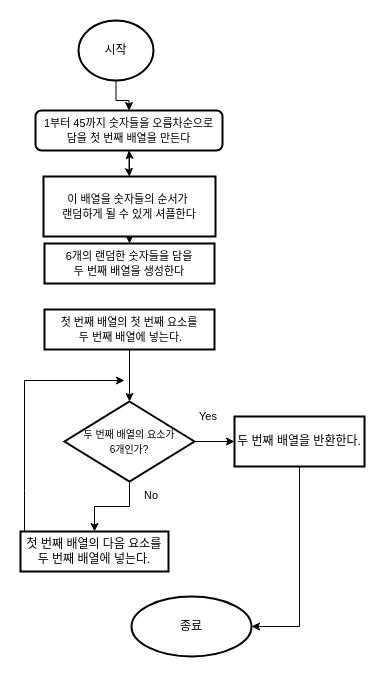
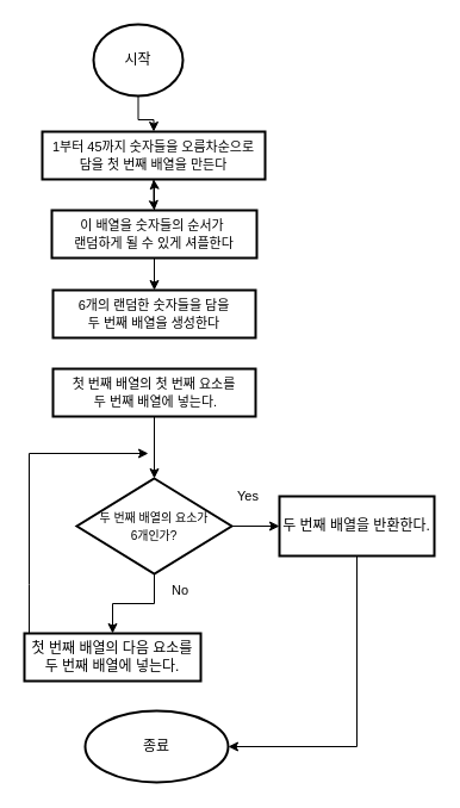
  <mxCell id="0" />
  <mxCell id="1" parent="0" />
  <mxCell id="2" value="" style="edgeStyle=orthogonalEdgeStyle;rounded=0;orthogonalLoop=1;jettySize=auto;html=1;" edge="1" parent="1" source="3" target="5"><mxGeometry relative="1" as="geometry" /></mxCell>
  <mxCell id="3" value="시작" style="strokeWidth=2;html=1;shape=mxgraph.flowchart.start_1;whiteSpace=wrap;" vertex="1" parent="1"><mxGeometry x="78" y="20" width="75" height="60" as="geometry" /></mxCell>
  <mxCell id="4" value="" style="edgeStyle=orthogonalEdgeStyle;rounded=0;orthogonalLoop=1;jettySize=auto;html=1;fontSize=11;" edge="1" parent="1" source="5" target="8"><mxGeometry relative="1" as="geometry" /></mxCell>
- <mxCell id="5" value="&lt;font style=&quot;font-size: 11px&quot;&gt;1부터 45까지 숫자들을 오름차순으로&lt;br&gt;담을 첫 번째 배열을&amp;nbsp;만든다&lt;/font&gt;" style="whiteSpace=wrap;html=1;strokeWidth=2;rounded=1;" vertex="1" parent="1"><mxGeometry x="35" y="110" width="187" height="40" as="geometry" /></mxCell>
+ <mxCell id="5" value="&lt;font style=&quot;font-size: 11px&quot;&gt;1부터 45까지 숫자들을 오름차순으로&lt;br&gt;담을 첫 번째 배열을&amp;nbsp;만든다&lt;/font&gt;" style="whiteSpace=wrap;html=1;strokeWidth=2;" vertex="1" parent="1"><mxGeometry x="35" y="110" width="187" height="40" as="geometry" /></mxCell>
  <mxCell id="6" value="" style="edgeStyle=orthogonalEdgeStyle;rounded=0;orthogonalLoop=1;jettySize=auto;html=1;fontSize=11;" edge="1" parent="1" source="8" target="9"><mxGeometry relative="1" as="geometry" /></mxCell>
  <mxCell id="7" value="" style="edgeStyle=orthogonalEdgeStyle;rounded=0;orthogonalLoop=1;jettySize=auto;html=1;" edge="1" parent="1" source="8" target="5"><mxGeometry relative="1" as="geometry" /></mxCell>
- <mxCell id="8" value="&lt;span style=&quot;font-size: 11px&quot;&gt;이 배열을 숫자들의 순서가&amp;nbsp;&lt;br&gt;랜덤하게 될 수 있게 셔플한다&lt;/span&gt;" style="whiteSpace=wrap;html=1;strokeWidth=2;" vertex="1" parent="1"><mxGeometry x="43" y="176" width="172" height="60" as="geometry" /></mxCell>
+ <mxCell id="8" value="&lt;span style=&quot;font-size: 11px&quot;&gt;이 배열을 숫자들의 순서가&amp;nbsp;&lt;br&gt;랜덤하게 될 수 있게 셔플한다&lt;/span&gt;" style="whiteSpace=wrap;html=1;strokeWidth=2;" vertex="1" parent="1"><mxGeometry x="43" y="176" width="172" height="40" as="geometry" /></mxCell>
  <mxCell id="9" value="&lt;span style=&quot;font-size: 11px&quot;&gt;6개의 랜덤한 숫자들을 담을&lt;br&gt;&lt;/span&gt;&lt;span style=&quot;font-size: 11px&quot;&gt;두 번째 배열을 생성한다&lt;br&gt;&lt;/span&gt;" style="whiteSpace=wrap;html=1;strokeWidth=2;" vertex="1" parent="1"><mxGeometry x="44" y="243" width="170" height="40" as="geometry" /></mxCell>
  <mxCell id="10" value="" style="edgeStyle=orthogonalEdgeStyle;rounded=0;orthogonalLoop=1;jettySize=auto;html=1;fontSize=11;entryX=0.5;entryY=0;entryDx=0;entryDy=0;" edge="1" parent="1" source="11" target="14"><mxGeometry relative="1" as="geometry"><mxPoint x="129" y="381" as="targetPoint" /></mxGeometry></mxCell>
  <mxCell id="11" value="&lt;span style=&quot;font-size: 11px&quot;&gt;첫 번째 배열의 첫 번째 요소를&lt;br&gt;&amp;nbsp;두 번째 배열에 넣는다.&lt;br&gt;&lt;/span&gt;" style="whiteSpace=wrap;html=1;strokeWidth=2;" vertex="1" parent="1"><mxGeometry x="44" y="309" width="170" height="40" as="geometry" /></mxCell>
  <mxCell id="12" value="" style="edgeStyle=orthogonalEdgeStyle;rounded=0;orthogonalLoop=1;jettySize=auto;html=1;fontSize=11;" edge="1" parent="1" source="14" target="17"><mxGeometry relative="1" as="geometry" /></mxCell>
  <mxCell id="13" value="" style="edgeStyle=orthogonalEdgeStyle;rounded=0;orthogonalLoop=1;jettySize=auto;html=1;fontSize=11;" edge="1" parent="1" source="14" target="18"><mxGeometry relative="1" as="geometry" /></mxCell>
  <mxCell id="14" value="&lt;font style=&quot;font-size: 10px&quot;&gt;두 번째 배열의 요소가 &lt;br&gt;6개인가?&lt;/font&gt;" style="rhombus;whiteSpace=wrap;html=1;strokeWidth=2;" vertex="1" parent="1"><mxGeometry x="64" y="401" width="130" height="80" as="geometry" /></mxCell>
  <mxCell id="15" value="" style="endArrow=classic;html=1;rounded=0;fontSize=11;exitX=0;exitY=0.5;exitDx=0;exitDy=0;" edge="1" parent="1" source="17"><mxGeometry width="50" height="50" relative="1" as="geometry"><mxPoint x="74" y="580" as="sourcePoint" /><mxPoint x="124" y="380" as="targetPoint" /><Array as="points"><mxPoint x="24" y="541" /><mxPoint x="24" y="490" /><mxPoint x="24" y="380" /></Array></mxGeometry></mxCell>
  <mxCell id="16" value="No" style="text;html=1;strokeColor=none;fillColor=none;align=center;verticalAlign=middle;whiteSpace=wrap;rounded=0;labelBackgroundColor=#FFFFFF;fontSize=11;" vertex="1" parent="1"><mxGeometry x="121" y="480" width="60" height="30" as="geometry" /></mxCell>
  <mxCell id="17" value="첫 번째 배열의 다음 요소를 &lt;br&gt;두 번째 배열에 넣는다." style="whiteSpace=wrap;html=1;strokeWidth=2;" vertex="1" parent="1"><mxGeometry x="20" y="531" width="148" height="40" as="geometry" /></mxCell>
  <mxCell id="18" value="두 번째 배열을 반환한다." style="whiteSpace=wrap;html=1;strokeWidth=2;" vertex="1" parent="1"><mxGeometry x="234" y="416" width="130" height="50" as="geometry" /></mxCell>
  <mxCell id="19" value="Yes" style="text;html=1;strokeColor=none;fillColor=none;align=center;verticalAlign=middle;whiteSpace=wrap;rounded=0;labelBackgroundColor=#FFFFFF;fontSize=11;" vertex="1" parent="1"><mxGeometry x="178" y="401" width="60" height="30" as="geometry" /></mxCell>
- <mxCell id="20" value="종료" style="ellipse;whiteSpace=wrap;html=1;strokeWidth=2;" vertex="1" parent="1"><mxGeometry x="131" y="596" width="120" height="60" as="geometry" /></mxCell>
+ <mxCell id="20" value="종료" style="ellipse;whiteSpace=wrap;html=1;strokeWidth=2;" vertex="1" parent="1"><mxGeometry x="71" y="596" width="120" height="60" as="geometry" /></mxCell>
  <mxCell id="21" value="" style="endArrow=classic;html=1;rounded=0;fontSize=11;exitX=0.5;exitY=1;exitDx=0;exitDy=0;entryX=1;entryY=0.5;entryDx=0;entryDy=0;" edge="1" parent="1" source="18" target="20"><mxGeometry width="50" height="50" relative="1" as="geometry"><mxPoint x="-26" y="600" as="sourcePoint" /><mxPoint x="24" y="550" as="targetPoint" /><Array as="points"><mxPoint x="299" y="626" /></Array></mxGeometry></mxCell>
